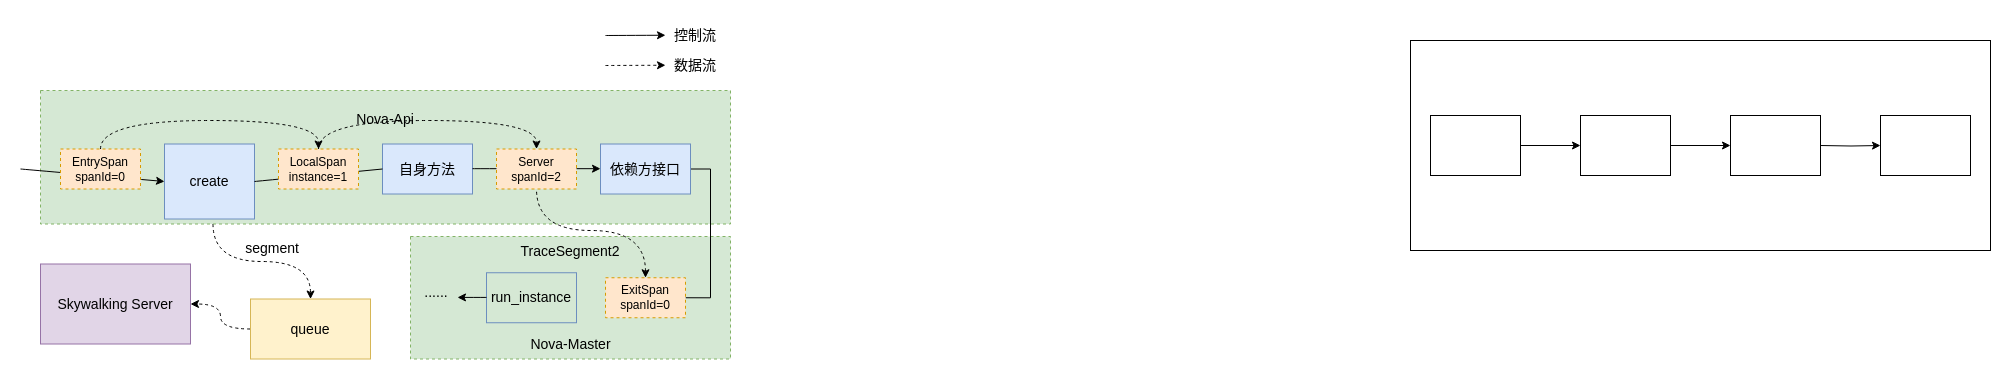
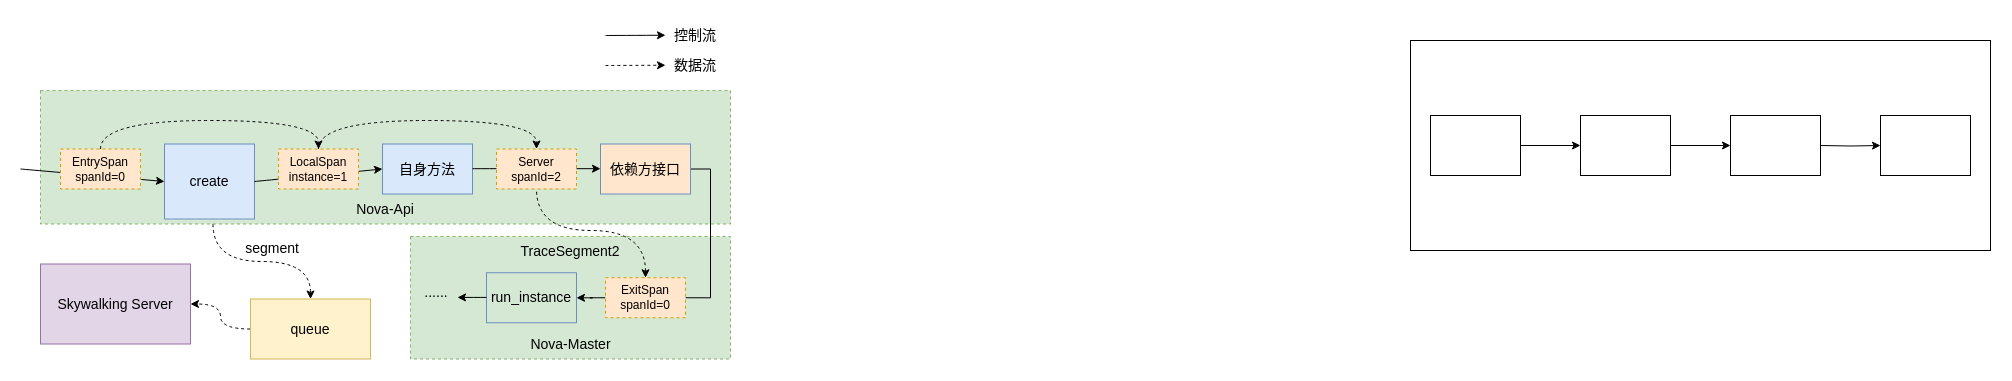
  <mxCell id="0" />
  <mxCell id="1" parent="0" />
  <mxCell id="2" value="" style="rounded=0;whiteSpace=wrap;html=1;dashed=1;fillColor=#d5e8d4;strokeColor=#82b366;" vertex="1" parent="1"><mxGeometry x="410" y="236" width="320" height="122.5" as="geometry" /></mxCell>
  <mxCell id="3" style="edgeStyle=orthogonalEdgeStyle;rounded=0;orthogonalLoop=1;jettySize=auto;html=1;exitX=0.25;exitY=1;exitDx=0;exitDy=0;fontSize=14;endArrow=classic;endFill=1;elbow=vertical;curved=1;dashed=1;" edge="1" parent="1" source="4" target="18"><mxGeometry relative="1" as="geometry" /></mxCell>
  <mxCell id="4" value="" style="rounded=0;whiteSpace=wrap;html=1;dashed=1;fillColor=#d5e8d4;strokeColor=#82b366;" vertex="1" parent="1"><mxGeometry x="40" y="90" width="690" height="133.5" as="geometry" /></mxCell>
  <mxCell id="5" value="&lt;font style=&quot;font-size: 14px;&quot;&gt;create&lt;/font&gt;" style="rounded=0;whiteSpace=wrap;html=1;fillColor=#dae8fc;strokeColor=#6c8ebf;" vertex="1" parent="1"><mxGeometry x="164" y="143.5" width="90" height="75" as="geometry" /></mxCell>
  <mxCell id="6" value="&lt;font style=&quot;font-size: 14px;&quot;&gt;自身方法&lt;/font&gt;" style="rounded=0;whiteSpace=wrap;html=1;fillColor=#dae8fc;strokeColor=#6c8ebf;" vertex="1" parent="1"><mxGeometry x="382" y="143.5" width="90" height="50" as="geometry" /></mxCell>
  <mxCell id="7" style="rounded=0;orthogonalLoop=1;jettySize=auto;html=1;entryX=1;entryY=0.5;entryDx=0;entryDy=0;fontSize=14;endArrow=none;endFill=0;elbow=vertical;edgeStyle=orthogonalEdgeStyle;exitX=1;exitY=0.5;exitDx=0;exitDy=0;" edge="1" parent="1" source="8" target="34"><mxGeometry relative="1" as="geometry" /></mxCell>
- <mxCell id="8" value="&lt;font style=&quot;font-size: 14px;&quot;&gt;依赖方接口&lt;/font&gt;" style="rounded=0;whiteSpace=wrap;html=1;fillColor=#dae8fc;strokeColor=#6c8ebf;" vertex="1" parent="1"><mxGeometry x="600" y="143.5" width="90" height="50" as="geometry" /></mxCell>
+ <mxCell id="8" value="&lt;font style=&quot;font-size: 14px;&quot;&gt;依赖方接口&lt;/font&gt;" style="rounded=0;whiteSpace=wrap;html=1;fillColor=#ffe6cc;strokeColor=#6c8ebf;" vertex="1" parent="1"><mxGeometry x="600" y="143.5" width="90" height="50" as="geometry" /></mxCell>
  <mxCell id="9" value="" style="rounded=0;whiteSpace=wrap;html=1;" vertex="1" parent="1"><mxGeometry x="1410" y="40" width="580" height="210" as="geometry" /></mxCell>
  <mxCell id="10" style="edgeStyle=orthogonalEdgeStyle;rounded=0;orthogonalLoop=1;jettySize=auto;html=1;exitX=1;exitY=0.5;exitDx=0;exitDy=0;entryX=0;entryY=0.5;entryDx=0;entryDy=0;" edge="1" parent="1" source="11" target="13"><mxGeometry relative="1" as="geometry" /></mxCell>
  <mxCell id="11" value="" style="rounded=0;whiteSpace=wrap;html=1;" vertex="1" parent="1"><mxGeometry x="1430" y="115" width="90" height="60" as="geometry" /></mxCell>
  <mxCell id="12" style="edgeStyle=orthogonalEdgeStyle;rounded=0;orthogonalLoop=1;jettySize=auto;html=1;exitX=1;exitY=0.5;exitDx=0;exitDy=0;entryX=0;entryY=0.5;entryDx=0;entryDy=0;" edge="1" parent="1" source="13" target="14"><mxGeometry relative="1" as="geometry" /></mxCell>
  <mxCell id="13" value="" style="rounded=0;whiteSpace=wrap;html=1;" vertex="1" parent="1"><mxGeometry x="1580" y="115" width="90" height="60" as="geometry" /></mxCell>
  <mxCell id="14" value="" style="rounded=0;whiteSpace=wrap;html=1;" vertex="1" parent="1"><mxGeometry x="1730" y="115" width="90" height="60" as="geometry" /></mxCell>
  <mxCell id="15" style="edgeStyle=orthogonalEdgeStyle;rounded=0;orthogonalLoop=1;jettySize=auto;html=1;exitX=1;exitY=0.5;exitDx=0;exitDy=0;entryX=0;entryY=0.5;entryDx=0;entryDy=0;" edge="1" parent="1" target="16"><mxGeometry relative="1" as="geometry"><mxPoint x="1820" y="145" as="sourcePoint" /></mxGeometry></mxCell>
  <mxCell id="16" value="" style="rounded=0;whiteSpace=wrap;html=1;" vertex="1" parent="1"><mxGeometry x="1880" y="115" width="90" height="60" as="geometry" /></mxCell>
  <mxCell id="17" style="edgeStyle=orthogonalEdgeStyle;rounded=0;orthogonalLoop=1;jettySize=auto;html=1;exitX=0;exitY=0.5;exitDx=0;exitDy=0;entryX=1;entryY=0.5;entryDx=0;entryDy=0;fontSize=14;endArrow=classic;endFill=1;elbow=vertical;curved=1;dashed=1;" edge="1" parent="1" source="18" target="19"><mxGeometry relative="1" as="geometry" /></mxCell>
  <mxCell id="18" value="queue" style="rounded=0;whiteSpace=wrap;html=1;fontSize=14;fillColor=#fff2cc;strokeColor=#d6b656;" vertex="1" parent="1"><mxGeometry x="250" y="298.5" width="120" height="60" as="geometry" /></mxCell>
  <mxCell id="19" value="Skywalking Server" style="rounded=0;whiteSpace=wrap;html=1;fontSize=14;fillColor=#e1d5e7;strokeColor=#9673a6;" vertex="1" parent="1"><mxGeometry x="40" y="263.5" width="150" height="80" as="geometry" /></mxCell>
- <mxCell id="20" value="&lt;font style=&quot;font-size: 14px;&quot;&gt;Nova-Api&lt;/font&gt;" style="text;html=1;strokeColor=none;fillColor=none;align=center;verticalAlign=middle;whiteSpace=wrap;rounded=0;fontSize=12;" vertex="1" parent="1"><mxGeometry x="340" y="103.5" width="90" height="30" as="geometry" /></mxCell>
+ <mxCell id="20" value="&lt;font style=&quot;font-size: 14px;&quot;&gt;Nova-Api&lt;/font&gt;" style="text;html=1;strokeColor=none;fillColor=none;align=center;verticalAlign=middle;whiteSpace=wrap;rounded=0;fontSize=12;" vertex="1" parent="1"><mxGeometry x="340" y="193.5" width="90" height="30" as="geometry" /></mxCell>
  <mxCell id="21" value="&lt;font style=&quot;font-size: 14px;&quot;&gt;run_instance&lt;/font&gt;" style="rounded=0;whiteSpace=wrap;html=1;fillColor=#d5e8d4;strokeColor=#6c8ebf;" vertex="1" parent="1"><mxGeometry x="486" y="272.25" width="90" height="50" as="geometry" /></mxCell>
  <mxCell id="22" value="&lt;font style=&quot;font-size: 14px;&quot;&gt;Nova-Master&lt;/font&gt;" style="text;html=1;strokeColor=none;fillColor=none;align=center;verticalAlign=middle;whiteSpace=wrap;rounded=0;fontSize=12;" vertex="1" parent="1"><mxGeometry x="513.5" y="328.5" width="113" height="30" as="geometry" /></mxCell>
  <mxCell id="23" value="&lt;font style=&quot;font-size: 14px;&quot;&gt;TraceSegment2&lt;/font&gt;" style="text;html=1;strokeColor=none;fillColor=none;align=center;verticalAlign=middle;whiteSpace=wrap;rounded=0;fontSize=12;" vertex="1" parent="1"><mxGeometry x="505" y="236" width="130" height="30" as="geometry" /></mxCell>
  <mxCell id="24" value="" style="endArrow=classic;html=1;rounded=0;fontSize=14;curved=1;elbow=vertical;entryX=0;entryY=0.5;entryDx=0;entryDy=0;" edge="1" parent="1" target="5"><mxGeometry width="50" height="50" relative="1" as="geometry"><mxPoint x="20" y="168.5" as="sourcePoint" /><mxPoint x="290" y="203.5" as="targetPoint" /></mxGeometry></mxCell>
  <mxCell id="25" style="edgeStyle=orthogonalEdgeStyle;curved=1;rounded=0;orthogonalLoop=1;jettySize=auto;html=1;exitX=0.5;exitY=0;exitDx=0;exitDy=0;entryX=0.5;entryY=0;entryDx=0;entryDy=0;dashed=1;fontSize=14;startArrow=none;startFill=0;endArrow=classic;endFill=1;elbow=vertical;" edge="1" parent="1" source="29" target="31"><mxGeometry relative="1" as="geometry"><Array as="points"><mxPoint x="318" y="120" /><mxPoint x="536" y="120" /></Array></mxGeometry></mxCell>
  <mxCell id="26" style="edgeStyle=orthogonalEdgeStyle;curved=1;rounded=0;orthogonalLoop=1;jettySize=auto;html=1;exitX=0.5;exitY=0;exitDx=0;exitDy=0;entryX=0.5;entryY=0;entryDx=0;entryDy=0;dashed=1;fontSize=14;startArrow=none;startFill=0;endArrow=classic;endFill=1;elbow=vertical;" edge="1" parent="1" source="27" target="29"><mxGeometry relative="1" as="geometry"><Array as="points"><mxPoint x="100" y="120" /><mxPoint x="318" y="120" /></Array></mxGeometry></mxCell>
  <mxCell id="27" value="EntrySpan&lt;br&gt;spanId=0" style="text;html=1;strokeColor=#d79b00;fillColor=#ffe6cc;align=center;verticalAlign=middle;whiteSpace=wrap;rounded=0;dashed=1;" vertex="1" parent="1"><mxGeometry x="60" y="148.5" width="80" height="40" as="geometry" /></mxCell>
- <mxCell id="28" value="" style="endArrow=none;html=1;rounded=0;fontSize=14;curved=1;elbow=vertical;entryX=0;entryY=0.5;entryDx=0;entryDy=0;exitX=1;exitY=0.5;exitDx=0;exitDy=0;" edge="1" parent="1" source="5" target="6"><mxGeometry width="50" height="50" relative="1" as="geometry"><mxPoint x="258" y="168.21" as="sourcePoint" /><mxPoint x="406" y="168.21" as="targetPoint" /></mxGeometry></mxCell>
+ <mxCell id="28" value="" style="endArrow=classic;html=1;rounded=0;fontSize=14;curved=1;elbow=vertical;entryX=0;entryY=0.5;entryDx=0;entryDy=0;exitX=1;exitY=0.5;exitDx=0;exitDy=0;" edge="1" parent="1" source="5" target="6"><mxGeometry width="50" height="50" relative="1" as="geometry"><mxPoint x="258" y="168.21" as="sourcePoint" /><mxPoint x="406" y="168.21" as="targetPoint" /></mxGeometry></mxCell>
  <mxCell id="29" value="LocalSpan&lt;br&gt;instance=1" style="text;html=1;strokeColor=#d79b00;fillColor=#ffe6cc;align=center;verticalAlign=middle;whiteSpace=wrap;rounded=0;dashed=1;" vertex="1" parent="1"><mxGeometry x="278" y="148.5" width="80" height="40" as="geometry" /></mxCell>
  <mxCell id="30" value="" style="endArrow=classic;html=1;rounded=0;fontSize=14;curved=1;elbow=vertical;entryX=0;entryY=0.5;entryDx=0;entryDy=0;exitX=1;exitY=0.5;exitDx=0;exitDy=0;" edge="1" parent="1"><mxGeometry width="50" height="50" relative="1" as="geometry"><mxPoint x="472" y="168.18" as="sourcePoint" /><mxPoint x="600" y="168.18" as="targetPoint" /></mxGeometry></mxCell>
  <mxCell id="31" value="Server&lt;br&gt;spanId=2" style="text;html=1;strokeColor=#d79b00;fillColor=#ffe6cc;align=center;verticalAlign=middle;whiteSpace=wrap;rounded=0;dashed=1;" vertex="1" parent="1"><mxGeometry x="496" y="148.5" width="80" height="40" as="geometry" /></mxCell>
+ <mxCell id="32" style="edgeStyle=orthogonalEdgeStyle;curved=1;rounded=0;orthogonalLoop=1;jettySize=auto;html=1;fontSize=14;endArrow=classic;endFill=1;elbow=vertical;exitX=0;exitY=0.5;exitDx=0;exitDy=0;" edge="1" parent="1" source="34" target="21"><mxGeometry relative="1" as="geometry" /></mxCell>
  <mxCell id="33" style="edgeStyle=orthogonalEdgeStyle;curved=1;rounded=0;orthogonalLoop=1;jettySize=auto;html=1;exitX=0.5;exitY=0;exitDx=0;exitDy=0;entryX=0.5;entryY=1;entryDx=0;entryDy=0;fontSize=14;endArrow=none;endFill=0;elbow=vertical;dashed=1;startArrow=classic;startFill=1;" edge="1" parent="1" source="34" target="31"><mxGeometry relative="1" as="geometry"><Array as="points"><mxPoint x="645" y="230" /><mxPoint x="536" y="230" /></Array></mxGeometry></mxCell>
  <mxCell id="34" value="ExitSpan&lt;br&gt;spanId=0" style="text;html=1;strokeColor=#d79b00;fillColor=#ffe6cc;align=center;verticalAlign=middle;whiteSpace=wrap;rounded=0;dashed=1;" vertex="1" parent="1"><mxGeometry x="605" y="277.25" width="80" height="40" as="geometry" /></mxCell>
  <mxCell id="35" style="edgeStyle=orthogonalEdgeStyle;curved=1;rounded=0;orthogonalLoop=1;jettySize=auto;html=1;fontSize=14;endArrow=classic;endFill=1;elbow=vertical;exitX=0;exitY=0.5;exitDx=0;exitDy=0;" edge="1" parent="1"><mxGeometry relative="1" as="geometry"><mxPoint x="486" y="296.92" as="sourcePoint" /><mxPoint x="457" y="296.92" as="targetPoint" /></mxGeometry></mxCell>
  <mxCell id="36" value="&lt;font style=&quot;font-size: 14px;&quot;&gt;......&lt;/font&gt;" style="text;html=1;strokeColor=none;fillColor=none;align=center;verticalAlign=middle;whiteSpace=wrap;rounded=0;fontSize=12;" vertex="1" parent="1"><mxGeometry x="416" y="277.25" width="40" height="30" as="geometry" /></mxCell>
  <mxCell id="37" value="" style="endArrow=classic;html=1;rounded=0;fontSize=14;curved=1;elbow=vertical;" edge="1" parent="1"><mxGeometry width="50" height="50" relative="1" as="geometry"><mxPoint x="605" y="35" as="sourcePoint" /><mxPoint x="665" y="34.73" as="targetPoint" /></mxGeometry></mxCell>
  <mxCell id="38" value="&lt;span style=&quot;font-size: 14px;&quot;&gt;控制流&lt;/span&gt;" style="text;html=1;strokeColor=none;fillColor=none;align=center;verticalAlign=middle;whiteSpace=wrap;rounded=0;fontSize=12;" vertex="1" parent="1"><mxGeometry x="665" y="20" width="60" height="30" as="geometry" /></mxCell>
  <mxCell id="39" value="" style="endArrow=classic;html=1;rounded=0;fontSize=14;curved=1;elbow=vertical;dashed=1;" edge="1" parent="1"><mxGeometry width="50" height="50" relative="1" as="geometry"><mxPoint x="605" y="65" as="sourcePoint" /><mxPoint x="665" y="64.73" as="targetPoint" /></mxGeometry></mxCell>
  <mxCell id="40" value="&lt;span style=&quot;font-size: 14px;&quot;&gt;数据流&lt;/span&gt;" style="text;html=1;strokeColor=none;fillColor=none;align=center;verticalAlign=middle;whiteSpace=wrap;rounded=0;fontSize=12;" vertex="1" parent="1"><mxGeometry x="665" y="50" width="60" height="30" as="geometry" /></mxCell>
  <mxCell id="41" value="&lt;span style=&quot;font-size: 14px;&quot;&gt;segment&lt;/span&gt;" style="text;html=1;strokeColor=none;fillColor=none;align=center;verticalAlign=middle;whiteSpace=wrap;rounded=0;fontSize=12;" vertex="1" parent="1"><mxGeometry x="227" y="233.25" width="90" height="30" as="geometry" /></mxCell>
